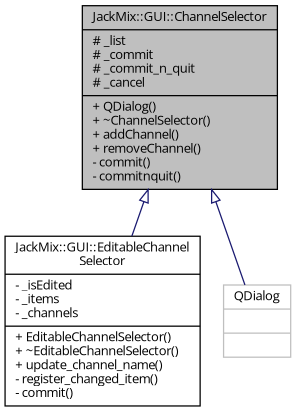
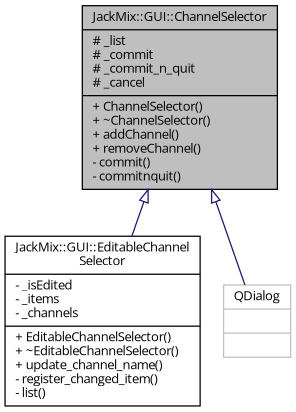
  digraph {
    fontname="Open Sans"
    node [color=black fillcolor=white fontname="Open Sans" fontsize=10 shape=record style=filled]
    edge [arrowtail=onormal color=midnightblue dir=back fontname="Open Sans" fontsize=10 labelfontname=Helvetica labelfontsize=10 style=solid]
-   n1 [fillcolor=grey75 fontcolor=black height=0.2 label="{JackMix::GUI::ChannelSelector\n|# _list\l# _commit\l# _commit_n_quit\l# _cancel\l|+ QDialog()\l+ ~ChannelSelector()\l+ addChannel()\l+ removeChannel()\l- commit()\l- commitnquit()\l}" width=0.4]
-   n2 [height=0.2 label="{JackMix::GUI::EditableChannel\lSelector\n|- _isEdited\l- _items\l- _channels\l|+ EditableChannelSelector()\l+ ~EditableChannelSelector()\l+ update_channel_name()\l- register_changed_item()\l- commit()\l}" width=0.4]
+   n1 [fillcolor=grey75 fontcolor=black height=0.2 label="{JackMix::GUI::ChannelSelector\n|# _list\l# _commit\l# _commit_n_quit\l# _cancel\l|+ ChannelSelector()\l+ ~ChannelSelector()\l+ addChannel()\l+ removeChannel()\l- commit()\l- commitnquit()\l}" width=0.4]
+   n2 [height=0.2 label="{JackMix::GUI::EditableChannel\lSelector\n|- _isEdited\l- _items\l- _channels\l|+ EditableChannelSelector()\l+ ~EditableChannelSelector()\l+ update_channel_name()\l- register_changed_item()\l- list()\l}" width=0.4]
    n3 [color=grey75 height=0.2 label="{QDialog\n||}" width=0.4]
    n1 -> n2
    n1 -> n3
  }
